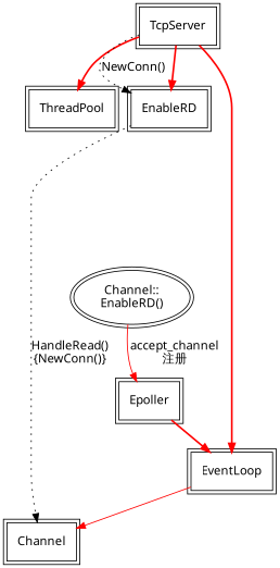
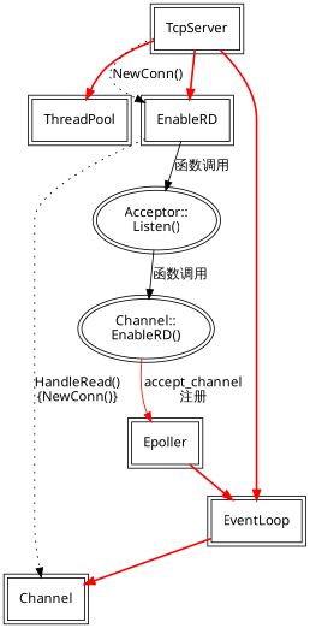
  digraph {
    node [fontname=FangSong peripheries=2 shape=box]
    edge [color=red fontname=FangSong style=bold]
    TcpServer
    ThreadPool
    n3 [label=EnableRD]
    EventLoop
    Channel
+   n6 [label="Acceptor::\nListen()" shape=""]
    n7 [label="Channel::\nEnableRD()" shape=""]
    Epoller
    TcpServer -> ThreadPool [weight=500]
    TcpServer -> n3 [label="NewConn()" style=dotted color=""]
    TcpServer -> n3 [weight=500]
    TcpServer -> EventLoop [weight=500]
    n3 -> Channel [label="HandleRead()\n{NewConn()}" style=dotted color=""]
-   EventLoop -> Channel [style=solid]
+   n3 -> n6 [label="函数调用" color="" style=""]
+   EventLoop -> Channel
+   n6 -> n7 [label="函数调用" color="" style=""]
    n7 -> Epoller [label="accept_channel\n注册" style=""]
    Epoller -> EventLoop
  }
